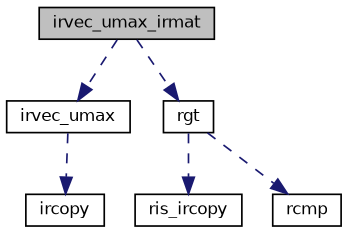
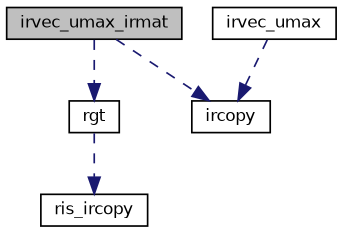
  digraph {
    rankdir=TB
    node [color=black fillcolor=white fontname=Helvetica fontsize=10 shape=record style=filled]
    edge [color=midnightblue fontname=Helvetica fontsize=10 labelfontname=Helvetica labelfontsize=10 style=dashed]
    n1 [fillcolor=grey75 fontcolor=black height=0.2 label=irvec_umax_irmat width=0.4]
    n2 [height=0.2 label=irvec_umax width=0.4]
    n3 [height=0.2 label=rgt width=0.4]
    n4 [height=0.2 label=ircopy width=0.4]
    n5 [height=0.2 label=ris_ircopy width=0.4]
-   n6 [height=0.2 label=rcmp width=0.4]
-   n1 -> n2
+   n1 -> n4
    n1 -> n3
    n2 -> n4
    n3 -> n5
-   n3 -> n6
  }
